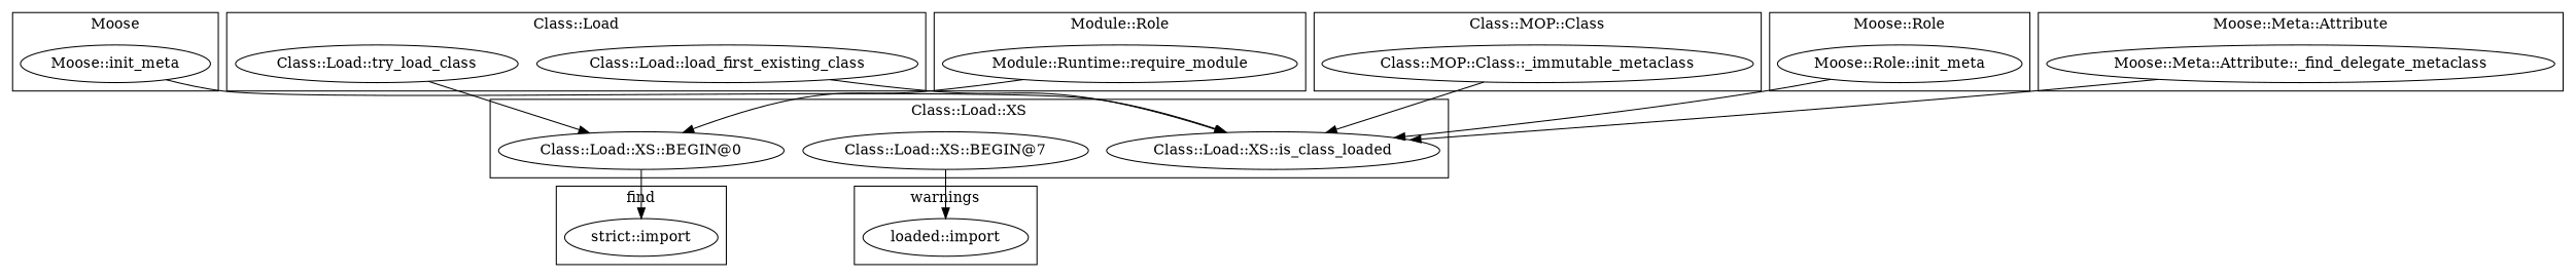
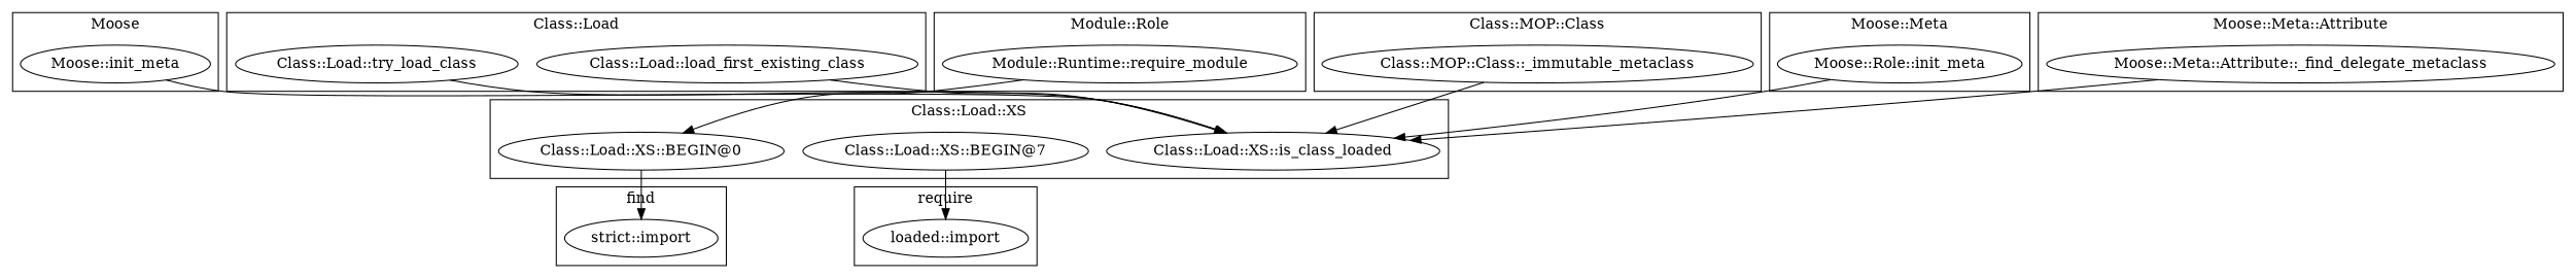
  digraph {
    "Moose::init_meta"
    n2 [label="loaded::import"]
    "Class::Load::try_load_class"
    "Class::Load::load_first_existing_class"
    "Class::Load::XS::is_class_loaded"
    n6 [label="Class::Load::XS::BEGIN@0"]
    "Class::Load::XS::BEGIN@7"
    "Module::Runtime::require_module"
    "strict::import"
    "Class::MOP::Class::_immutable_metaclass"
    "Moose::Role::init_meta"
    "Moose::Meta::Attribute::_find_delegate_metaclass"
    subgraph cluster_1 {
      label=Moose
      "Moose::init_meta"
    }
    subgraph cluster_2 {
-     label=warnings
+     label=require
      n2
    }
    subgraph cluster_3 {
      label="Class::Load"
      "Class::Load::try_load_class"
      "Class::Load::load_first_existing_class"
    }
    subgraph cluster_4 {
      label="Class::Load::XS"
      "Class::Load::XS::is_class_loaded"
      n6
      "Class::Load::XS::BEGIN@7"
    }
    subgraph cluster_5 {
      label="Module::Role"
      "Module::Runtime::require_module"
    }
    subgraph cluster_6 {
      label=find
      "strict::import"
    }
    subgraph cluster_7 {
      label="Class::MOP::Class"
      "Class::MOP::Class::_immutable_metaclass"
    }
    subgraph cluster_8 {
-     label="Moose::Role"
+     label="Moose::Meta"
      "Moose::Role::init_meta"
    }
    subgraph cluster_9 {
      label="Moose::Meta::Attribute"
      "Moose::Meta::Attribute::_find_delegate_metaclass"
    }
    "Moose::init_meta" -> "Class::Load::XS::is_class_loaded"
-   "Class::Load::try_load_class" -> n6
+   "Class::Load::try_load_class" -> "Class::Load::XS::is_class_loaded"
    "Class::Load::load_first_existing_class" -> "Class::Load::XS::is_class_loaded"
    n6 -> "strict::import"
    "Class::Load::XS::BEGIN@7" -> n2
    "Module::Runtime::require_module" -> n6
    "Class::MOP::Class::_immutable_metaclass" -> "Class::Load::XS::is_class_loaded"
    "Moose::Role::init_meta" -> "Class::Load::XS::is_class_loaded"
    "Moose::Meta::Attribute::_find_delegate_metaclass" -> "Class::Load::XS::is_class_loaded"
  }
